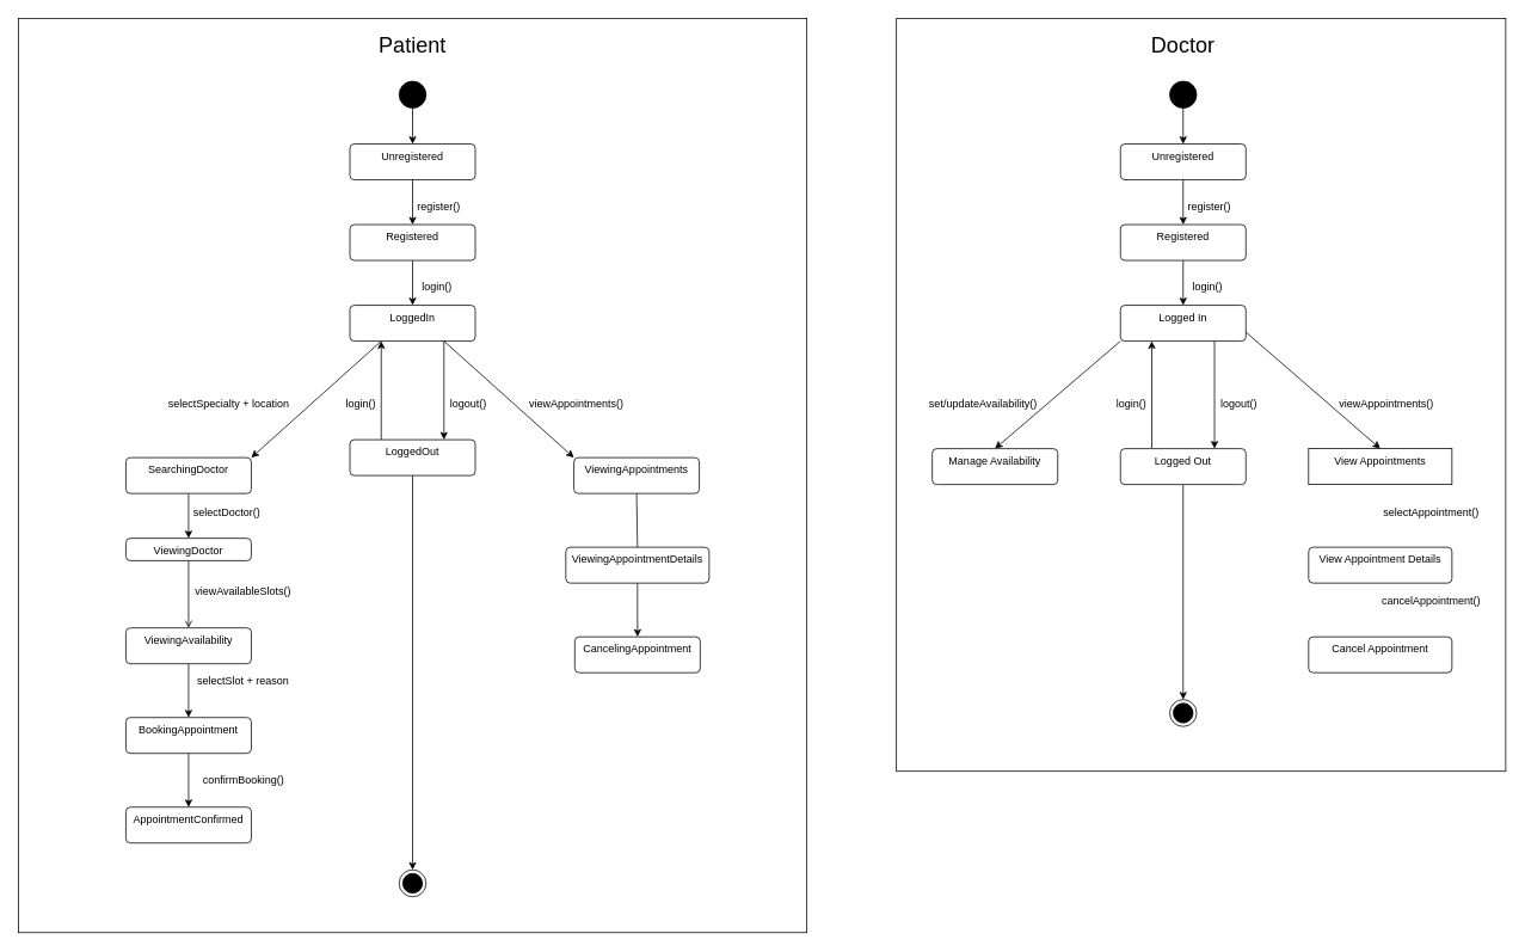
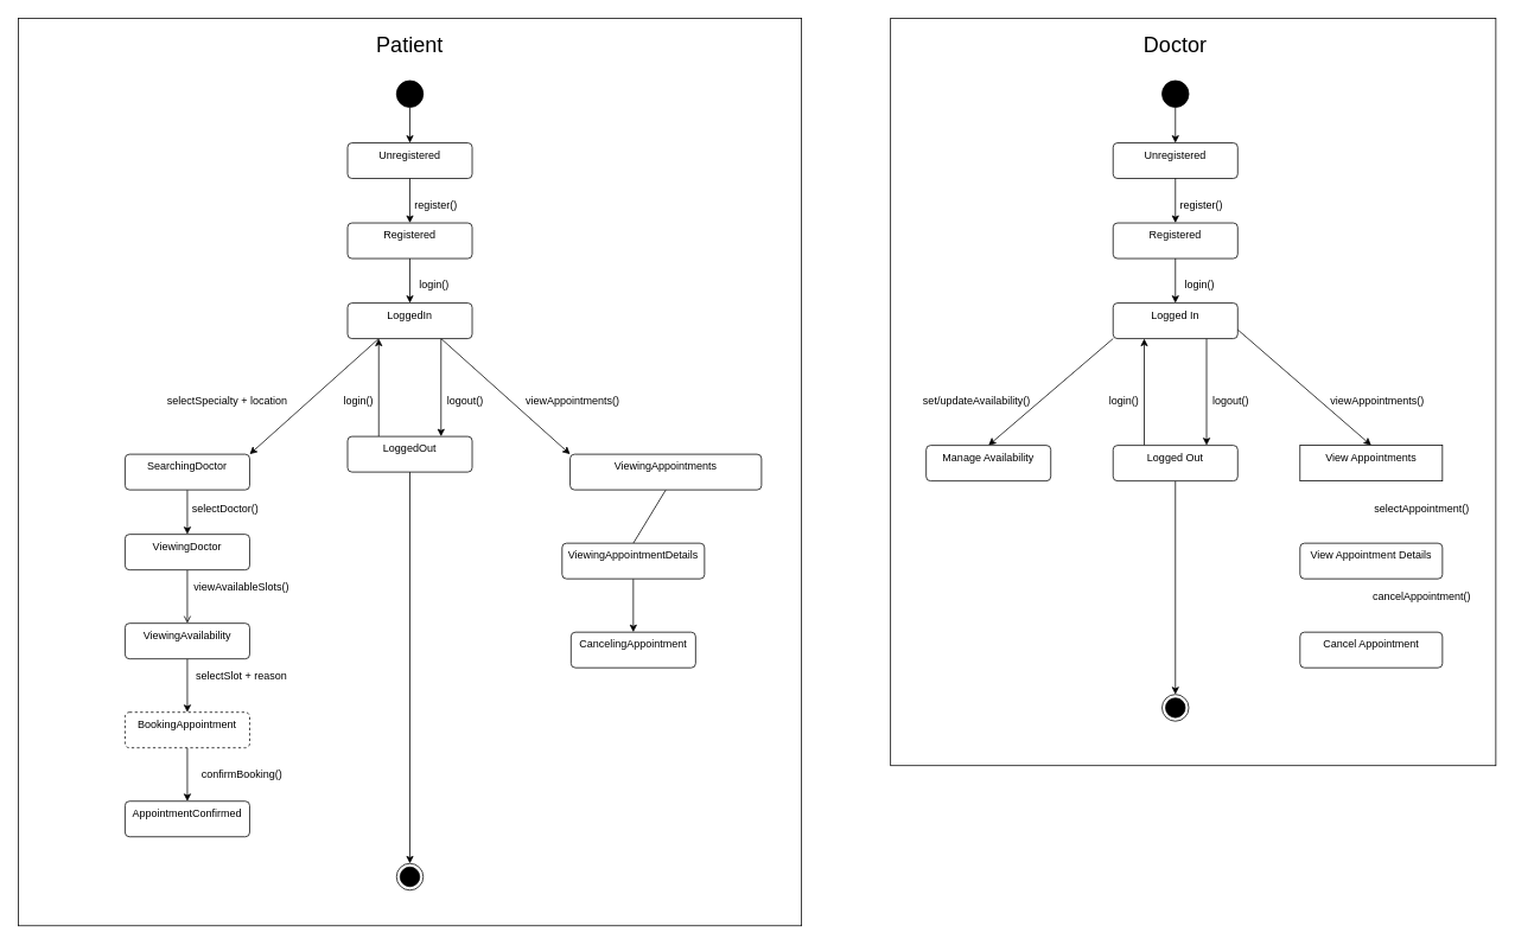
  <mxCell id="0" />
  <mxCell id="1" parent="0" />
  <mxCell id="2" value="" style="rounded=0;whiteSpace=wrap;html=1;" vertex="1" parent="1"><mxGeometry x="20" y="20" width="880" height="1020" as="geometry" /></mxCell>
  <mxCell id="3" style="edgeStyle=orthogonalEdgeStyle;rounded=0;orthogonalLoop=1;jettySize=auto;html=1;exitX=0.5;exitY=1;exitDx=0;exitDy=0;entryX=0.5;entryY=0;entryDx=0;entryDy=0;" edge="1" parent="1" source="6" target="5"><mxGeometry relative="1" as="geometry"><mxPoint x="460" y="230" as="sourcePoint" /><mxPoint x="460" y="260" as="targetPoint" /></mxGeometry></mxCell>
  <mxCell id="4" value="Patient" style="text;html=1;align=center;verticalAlign=middle;whiteSpace=wrap;rounded=0;fontSize=24;" vertex="1" parent="1"><mxGeometry x="420" y="35" width="80" height="30" as="geometry" /></mxCell>
  <mxCell id="5" value="Unregistered" style="html=1;align=center;verticalAlign=top;rounded=1;absoluteArcSize=1;arcSize=10;dashed=0;whiteSpace=wrap;" vertex="1" parent="1"><mxGeometry x="390" y="160" width="140" height="40" as="geometry" /></mxCell>
  <mxCell id="6" value="" style="ellipse;fillColor=strokeColor;html=1;" vertex="1" parent="1"><mxGeometry x="445" y="90" width="30" height="30" as="geometry" /></mxCell>
  <mxCell id="7" value="" style="ellipse;html=1;shape=endState;fillColor=strokeColor;" vertex="1" parent="1"><mxGeometry x="445" y="970" width="30" height="30" as="geometry" /></mxCell>
  <mxCell id="8" style="edgeStyle=none;html=1;exitX=0.25;exitY=1;exitDx=0;exitDy=0;entryX=1;entryY=0;entryDx=0;entryDy=0;" edge="1" parent="1" source="11" target="16"><mxGeometry relative="1" as="geometry" /></mxCell>
  <mxCell id="9" style="edgeStyle=none;html=1;exitX=0.75;exitY=1;exitDx=0;exitDy=0;entryX=0.75;entryY=0;entryDx=0;entryDy=0;" edge="1" parent="1" source="11" target="19"><mxGeometry relative="1" as="geometry"><mxPoint x="470" y="380" as="sourcePoint" /><mxPoint x="470" y="490" as="targetPoint" /></mxGeometry></mxCell>
  <mxCell id="10" style="edgeStyle=none;html=1;exitX=0.75;exitY=1;exitDx=0;exitDy=0;entryX=0;entryY=0;entryDx=0;entryDy=0;" edge="1" parent="1" source="11" target="21"><mxGeometry relative="1" as="geometry" /></mxCell>
  <mxCell id="11" value="LoggedIn" style="html=1;align=center;verticalAlign=top;rounded=1;absoluteArcSize=1;arcSize=10;dashed=0;whiteSpace=wrap;" vertex="1" parent="1"><mxGeometry x="390" y="340" width="140" height="40" as="geometry" /></mxCell>
  <mxCell id="12" style="edgeStyle=orthogonalEdgeStyle;rounded=0;orthogonalLoop=1;jettySize=auto;html=1;exitX=0.5;exitY=1;exitDx=0;exitDy=0;entryX=0.5;entryY=0;entryDx=0;entryDy=0;" edge="1" parent="1" source="5" target="39"><mxGeometry relative="1" as="geometry"><mxPoint x="470" y="220" as="sourcePoint" /><mxPoint x="470" y="260" as="targetPoint" /></mxGeometry></mxCell>
  <mxCell id="13" value="login()" style="text;strokeColor=none;align=center;fillColor=none;html=1;verticalAlign=middle;whiteSpace=wrap;rounded=0;" vertex="1" parent="1"><mxGeometry x="465" y="310" width="45" height="20" as="geometry" /></mxCell>
  <mxCell id="14" value="register()" style="text;strokeColor=none;align=center;fillColor=none;html=1;verticalAlign=middle;whiteSpace=wrap;rounded=0;" vertex="1" parent="1"><mxGeometry x="467" y="220" width="45" height="20" as="geometry" /></mxCell>
  <mxCell id="15" style="edgeStyle=none;html=1;exitX=0.5;exitY=1;exitDx=0;exitDy=0;entryX=0.5;entryY=0;entryDx=0;entryDy=0;" edge="1" parent="1" source="16" target="23"><mxGeometry relative="1" as="geometry" /></mxCell>
  <mxCell id="16" value="SearchingDoctor" style="html=1;align=center;verticalAlign=top;rounded=1;absoluteArcSize=1;arcSize=10;dashed=0;whiteSpace=wrap;" vertex="1" parent="1"><mxGeometry x="140" y="510" width="140" height="40" as="geometry" /></mxCell>
  <mxCell id="17" style="edgeStyle=none;html=1;exitX=0.25;exitY=0;exitDx=0;exitDy=0;entryX=0.25;entryY=1;entryDx=0;entryDy=0;" edge="1" parent="1" source="19" target="11"><mxGeometry relative="1" as="geometry" /></mxCell>
  <mxCell id="18" style="edgeStyle=none;html=1;exitX=0.5;exitY=1;exitDx=0;exitDy=0;entryX=0.5;entryY=0;entryDx=0;entryDy=0;" edge="1" parent="1" source="19" target="7"><mxGeometry relative="1" as="geometry" /></mxCell>
  <mxCell id="19" value="LoggedOut" style="html=1;align=center;verticalAlign=top;rounded=1;absoluteArcSize=1;arcSize=10;dashed=0;whiteSpace=wrap;" vertex="1" parent="1"><mxGeometry x="390" y="490" width="140" height="40" as="geometry" /></mxCell>
  <mxCell id="20" style="edgeStyle=none;html=1;exitX=0.5;exitY=1;exitDx=0;exitDy=0;entryX=0.5;entryY=0;entryDx=0;entryDy=0;endArrow=none;" edge="1" parent="1" source="21" target="27"><mxGeometry relative="1" as="geometry" /></mxCell>
- <mxCell id="21" value="ViewingAppointments" style="html=1;align=center;verticalAlign=top;rounded=1;absoluteArcSize=1;arcSize=10;dashed=0;whiteSpace=wrap;" vertex="1" parent="1"><mxGeometry x="640" y="510" width="140" height="40" as="geometry" /></mxCell>
+ <mxCell id="21" value="ViewingAppointments" style="html=1;align=center;verticalAlign=top;rounded=1;absoluteArcSize=1;arcSize=10;dashed=0;whiteSpace=wrap;" vertex="1" parent="1"><mxGeometry x="640" y="510" width="215" height="40" as="geometry" /></mxCell>
  <mxCell id="22" style="edgeStyle=none;html=1;exitX=0.5;exitY=1;exitDx=0;exitDy=0;entryX=0.5;entryY=0;entryDx=0;entryDy=0;endArrow=open;" edge="1" parent="1" source="23" target="25"><mxGeometry relative="1" as="geometry" /></mxCell>
- <mxCell id="23" value="ViewingDoctor" style="html=1;align=center;verticalAlign=top;rounded=1;absoluteArcSize=1;arcSize=10;dashed=0;whiteSpace=wrap;" vertex="1" parent="1"><mxGeometry x="140" y="600" width="140" height="25" as="geometry" /></mxCell>
+ <mxCell id="23" value="ViewingDoctor" style="html=1;align=center;verticalAlign=top;rounded=1;absoluteArcSize=1;arcSize=10;dashed=0;whiteSpace=wrap;" vertex="1" parent="1"><mxGeometry x="140" y="600" width="140" height="40" as="geometry" /></mxCell>
  <mxCell id="24" style="edgeStyle=none;html=1;exitX=0.5;exitY=1;exitDx=0;exitDy=0;entryX=0.5;entryY=0;entryDx=0;entryDy=0;" edge="1" parent="1" source="25" target="30"><mxGeometry relative="1" as="geometry" /></mxCell>
  <mxCell id="25" value="ViewingAvailability" style="html=1;align=center;verticalAlign=top;rounded=1;absoluteArcSize=1;arcSize=10;dashed=0;whiteSpace=wrap;" vertex="1" parent="1"><mxGeometry x="140" y="700" width="140" height="40" as="geometry" /></mxCell>
  <mxCell id="26" style="edgeStyle=none;html=1;exitX=0.5;exitY=1;exitDx=0;exitDy=0;entryX=0.5;entryY=0;entryDx=0;entryDy=0;" edge="1" parent="1" source="27" target="28"><mxGeometry relative="1" as="geometry" /></mxCell>
  <mxCell id="27" value="ViewingAppointmentDetails" style="html=1;align=center;verticalAlign=top;rounded=1;absoluteArcSize=1;arcSize=10;dashed=0;whiteSpace=wrap;" vertex="1" parent="1"><mxGeometry x="631" y="610" width="160" height="40" as="geometry" /></mxCell>
  <mxCell id="28" value="CancelingAppointment" style="html=1;align=center;verticalAlign=top;rounded=1;absoluteArcSize=1;arcSize=10;dashed=0;whiteSpace=wrap;" vertex="1" parent="1"><mxGeometry x="641" y="710" width="140" height="40" as="geometry" /></mxCell>
  <mxCell id="29" style="edgeStyle=none;html=1;exitX=0.5;exitY=1;exitDx=0;exitDy=0;entryX=0.5;entryY=0;entryDx=0;entryDy=0;" edge="1" parent="1" source="30" target="31"><mxGeometry relative="1" as="geometry" /></mxCell>
- <mxCell id="30" value="BookingAppointment" style="html=1;align=center;verticalAlign=top;rounded=1;absoluteArcSize=1;arcSize=10;dashed=0;whiteSpace=wrap;" vertex="1" parent="1"><mxGeometry x="140" y="800" width="140" height="40" as="geometry" /></mxCell>
+ <mxCell id="30" value="BookingAppointment" style="html=1;align=center;verticalAlign=top;rounded=1;absoluteArcSize=1;arcSize=10;dashed=1;whiteSpace=wrap;" vertex="1" parent="1"><mxGeometry x="140" y="800" width="140" height="40" as="geometry" /></mxCell>
  <mxCell id="31" value="AppointmentConfirmed" style="html=1;align=center;verticalAlign=top;rounded=1;absoluteArcSize=1;arcSize=10;dashed=0;whiteSpace=wrap;" vertex="1" parent="1"><mxGeometry x="140" y="900" width="140" height="40" as="geometry" /></mxCell>
  <mxCell id="32" value="viewAppointments()" style="text;strokeColor=none;align=center;fillColor=none;html=1;verticalAlign=middle;whiteSpace=wrap;rounded=0;" vertex="1" parent="1"><mxGeometry x="586" y="440" width="114" height="20" as="geometry" /></mxCell>
  <mxCell id="33" value="selectSpecialty + location" style="text;strokeColor=none;align=center;fillColor=none;html=1;verticalAlign=middle;whiteSpace=wrap;rounded=0;" vertex="1" parent="1"><mxGeometry x="180" y="440" width="150" height="20" as="geometry" /></mxCell>
  <mxCell id="34" value="selectDoctor()" style="text;strokeColor=none;align=center;fillColor=none;html=1;verticalAlign=middle;whiteSpace=wrap;rounded=0;" vertex="1" parent="1"><mxGeometry x="214" y="561" width="78" height="20" as="geometry" /></mxCell>
  <mxCell id="35" value="viewAvailableSlots()" style="text;strokeColor=none;align=center;fillColor=none;html=1;verticalAlign=middle;whiteSpace=wrap;rounded=0;" vertex="1" parent="1"><mxGeometry x="212" y="650" width="118" height="20" as="geometry" /></mxCell>
  <mxCell id="36" value="selectSlot + reason" style="text;strokeColor=none;align=center;fillColor=none;html=1;verticalAlign=middle;whiteSpace=wrap;rounded=0;" vertex="1" parent="1"><mxGeometry x="212" y="750" width="118" height="20" as="geometry" /></mxCell>
  <mxCell id="37" value="confirmBooking()" style="text;strokeColor=none;align=center;fillColor=none;html=1;verticalAlign=middle;whiteSpace=wrap;rounded=0;" vertex="1" parent="1"><mxGeometry x="219.5" y="860" width="103" height="20" as="geometry" /></mxCell>
  <mxCell id="38" style="edgeStyle=none;html=1;exitX=0.5;exitY=1;exitDx=0;exitDy=0;entryX=0.5;entryY=0;entryDx=0;entryDy=0;" edge="1" parent="1" source="39" target="11"><mxGeometry relative="1" as="geometry" /></mxCell>
  <mxCell id="39" value="Registered" style="html=1;align=center;verticalAlign=top;rounded=1;absoluteArcSize=1;arcSize=10;dashed=0;whiteSpace=wrap;" vertex="1" parent="1"><mxGeometry x="390" y="250" width="140" height="40" as="geometry" /></mxCell>
  <mxCell id="40" value="logout()" style="text;strokeColor=none;align=center;fillColor=none;html=1;verticalAlign=middle;whiteSpace=wrap;rounded=0;" vertex="1" parent="1"><mxGeometry x="500" y="440" width="45" height="20" as="geometry" /></mxCell>
  <mxCell id="41" value="login()" style="text;strokeColor=none;align=center;fillColor=none;html=1;verticalAlign=middle;whiteSpace=wrap;rounded=0;" vertex="1" parent="1"><mxGeometry x="380" y="440" width="45" height="20" as="geometry" /></mxCell>
  <mxCell id="42" value="" style="rounded=0;whiteSpace=wrap;html=1;" vertex="1" parent="1"><mxGeometry x="1000" y="20" width="680" height="840" as="geometry" /></mxCell>
  <mxCell id="43" style="edgeStyle=orthogonalEdgeStyle;rounded=0;orthogonalLoop=1;jettySize=auto;html=1;exitX=0.5;exitY=1;exitDx=0;exitDy=0;entryX=0.5;entryY=0;entryDx=0;entryDy=0;" edge="1" parent="1" source="46" target="45"><mxGeometry relative="1" as="geometry"><mxPoint x="1320" y="230" as="sourcePoint" /><mxPoint x="1320" y="260" as="targetPoint" /></mxGeometry></mxCell>
  <mxCell id="44" value="Doctor" style="text;html=1;align=center;verticalAlign=middle;whiteSpace=wrap;rounded=0;fontSize=24;" vertex="1" parent="1"><mxGeometry x="1280" y="35" width="80" height="30" as="geometry" /></mxCell>
  <mxCell id="45" value="Unregistered" style="html=1;align=center;verticalAlign=top;rounded=1;absoluteArcSize=1;arcSize=10;dashed=0;whiteSpace=wrap;" vertex="1" parent="1"><mxGeometry x="1250" y="160" width="140" height="40" as="geometry" /></mxCell>
  <mxCell id="46" value="" style="ellipse;fillColor=strokeColor;html=1;" vertex="1" parent="1"><mxGeometry x="1305" y="90" width="30" height="30" as="geometry" /></mxCell>
  <mxCell id="47" value="" style="ellipse;html=1;shape=endState;fillColor=strokeColor;" vertex="1" parent="1"><mxGeometry x="1305" y="780" width="30" height="30" as="geometry" /></mxCell>
  <mxCell id="48" style="edgeStyle=none;html=1;exitX=0.75;exitY=1;exitDx=0;exitDy=0;entryX=0.75;entryY=0;entryDx=0;entryDy=0;" edge="1" parent="1" source="50" target="56"><mxGeometry relative="1" as="geometry"><mxPoint x="1330" y="380" as="sourcePoint" /><mxPoint x="1330" y="490" as="targetPoint" /></mxGeometry></mxCell>
  <mxCell id="49" style="edgeStyle=none;html=1;exitX=0;exitY=1;exitDx=0;exitDy=0;entryX=0.5;entryY=0;entryDx=0;entryDy=0;" edge="1" parent="1" source="50" target="58"><mxGeometry relative="1" as="geometry" /></mxCell>
  <mxCell id="50" value="Logged In" style="html=1;align=center;verticalAlign=top;rounded=1;absoluteArcSize=1;arcSize=10;dashed=0;whiteSpace=wrap;" vertex="1" parent="1"><mxGeometry x="1250" y="340" width="140" height="40" as="geometry" /></mxCell>
  <mxCell id="51" style="edgeStyle=orthogonalEdgeStyle;rounded=0;orthogonalLoop=1;jettySize=auto;html=1;exitX=0.5;exitY=1;exitDx=0;exitDy=0;entryX=0.5;entryY=0;entryDx=0;entryDy=0;" edge="1" parent="1" source="45" target="63"><mxGeometry relative="1" as="geometry"><mxPoint x="1330" y="220" as="sourcePoint" /><mxPoint x="1330" y="260" as="targetPoint" /></mxGeometry></mxCell>
  <mxCell id="52" value="login()" style="text;strokeColor=none;align=center;fillColor=none;html=1;verticalAlign=middle;whiteSpace=wrap;rounded=0;" vertex="1" parent="1"><mxGeometry x="1325" y="310" width="45" height="20" as="geometry" /></mxCell>
  <mxCell id="53" value="register()" style="text;strokeColor=none;align=center;fillColor=none;html=1;verticalAlign=middle;whiteSpace=wrap;rounded=0;" vertex="1" parent="1"><mxGeometry x="1327" y="220" width="45" height="20" as="geometry" /></mxCell>
  <mxCell id="54" style="edgeStyle=none;html=1;exitX=0.25;exitY=0;exitDx=0;exitDy=0;entryX=0.25;entryY=1;entryDx=0;entryDy=0;" edge="1" parent="1" source="56" target="50"><mxGeometry relative="1" as="geometry" /></mxCell>
  <mxCell id="55" style="edgeStyle=none;html=1;exitX=0.5;exitY=1;exitDx=0;exitDy=0;entryX=0.5;entryY=0;entryDx=0;entryDy=0;" edge="1" parent="1" source="56" target="47"><mxGeometry relative="1" as="geometry" /></mxCell>
  <mxCell id="56" value="Logged Out" style="html=1;align=center;verticalAlign=top;rounded=1;absoluteArcSize=1;arcSize=10;dashed=0;whiteSpace=wrap;" vertex="1" parent="1"><mxGeometry x="1250" y="500" width="140" height="40" as="geometry" /></mxCell>
  <mxCell id="57" style="edgeStyle=none;html=1;entryX=0.5;entryY=0;entryDx=0;entryDy=0;exitX=1;exitY=0.75;exitDx=0;exitDy=0;" edge="1" parent="1" source="50" target="59"><mxGeometry relative="1" as="geometry"><mxPoint x="1560" y="560" as="sourcePoint" /></mxGeometry></mxCell>
  <mxCell id="58" value="Manage Availability" style="html=1;align=center;verticalAlign=top;rounded=1;absoluteArcSize=1;arcSize=10;dashed=0;whiteSpace=wrap;" vertex="1" parent="1"><mxGeometry x="1040" y="500" width="140" height="40" as="geometry" /></mxCell>
  <mxCell id="59" value="View Appointments" style="html=1;align=center;verticalAlign=top;absoluteArcSize=1;arcSize=10;dashed=0;whiteSpace=wrap;rounded=0;" vertex="1" parent="1"><mxGeometry x="1460" y="500" width="160" height="40" as="geometry" /></mxCell>
  <mxCell id="60" value="View Appointment Details" style="html=1;align=center;verticalAlign=top;rounded=1;absoluteArcSize=1;arcSize=10;dashed=0;whiteSpace=wrap;" vertex="1" parent="1"><mxGeometry x="1460" y="610" width="160" height="40" as="geometry" /></mxCell>
  <mxCell id="61" value="set/updateAvailability()" style="text;strokeColor=none;align=center;fillColor=none;html=1;verticalAlign=middle;whiteSpace=wrap;rounded=0;" vertex="1" parent="1"><mxGeometry x="1040" y="440" width="114" height="20" as="geometry" /></mxCell>
  <mxCell id="62" style="edgeStyle=none;html=1;exitX=0.5;exitY=1;exitDx=0;exitDy=0;entryX=0.5;entryY=0;entryDx=0;entryDy=0;" edge="1" parent="1" source="63" target="50"><mxGeometry relative="1" as="geometry" /></mxCell>
  <mxCell id="63" value="Registered" style="html=1;align=center;verticalAlign=top;rounded=1;absoluteArcSize=1;arcSize=10;dashed=0;whiteSpace=wrap;" vertex="1" parent="1"><mxGeometry x="1250" y="250" width="140" height="40" as="geometry" /></mxCell>
  <mxCell id="64" value="logout()" style="text;strokeColor=none;align=center;fillColor=none;html=1;verticalAlign=middle;whiteSpace=wrap;rounded=0;" vertex="1" parent="1"><mxGeometry x="1360" y="440" width="45" height="20" as="geometry" /></mxCell>
  <mxCell id="65" value="login()" style="text;strokeColor=none;align=center;fillColor=none;html=1;verticalAlign=middle;whiteSpace=wrap;rounded=0;" vertex="1" parent="1"><mxGeometry x="1240" y="440" width="45" height="20" as="geometry" /></mxCell>
  <mxCell id="66" value="viewAppointments()" style="text;strokeColor=none;align=center;fillColor=none;html=1;verticalAlign=middle;whiteSpace=wrap;rounded=0;" vertex="1" parent="1"><mxGeometry x="1490" y="440" width="114" height="20" as="geometry" /></mxCell>
  <mxCell id="67" value="Cancel Appointment" style="html=1;align=center;verticalAlign=top;rounded=1;absoluteArcSize=1;arcSize=10;dashed=0;whiteSpace=wrap;" vertex="1" parent="1"><mxGeometry x="1460" y="710" width="160" height="40" as="geometry" /></mxCell>
  <mxCell id="68" value="selectAppointment()" style="text;strokeColor=none;align=center;fillColor=none;html=1;verticalAlign=middle;whiteSpace=wrap;rounded=0;" vertex="1" parent="1"><mxGeometry x="1540" y="561" width="114" height="20" as="geometry" /></mxCell>
  <mxCell id="69" value="cancelAppointment()" style="text;strokeColor=none;align=center;fillColor=none;html=1;verticalAlign=middle;whiteSpace=wrap;rounded=0;" vertex="1" parent="1"><mxGeometry x="1540" y="660" width="114" height="20" as="geometry" /></mxCell>
